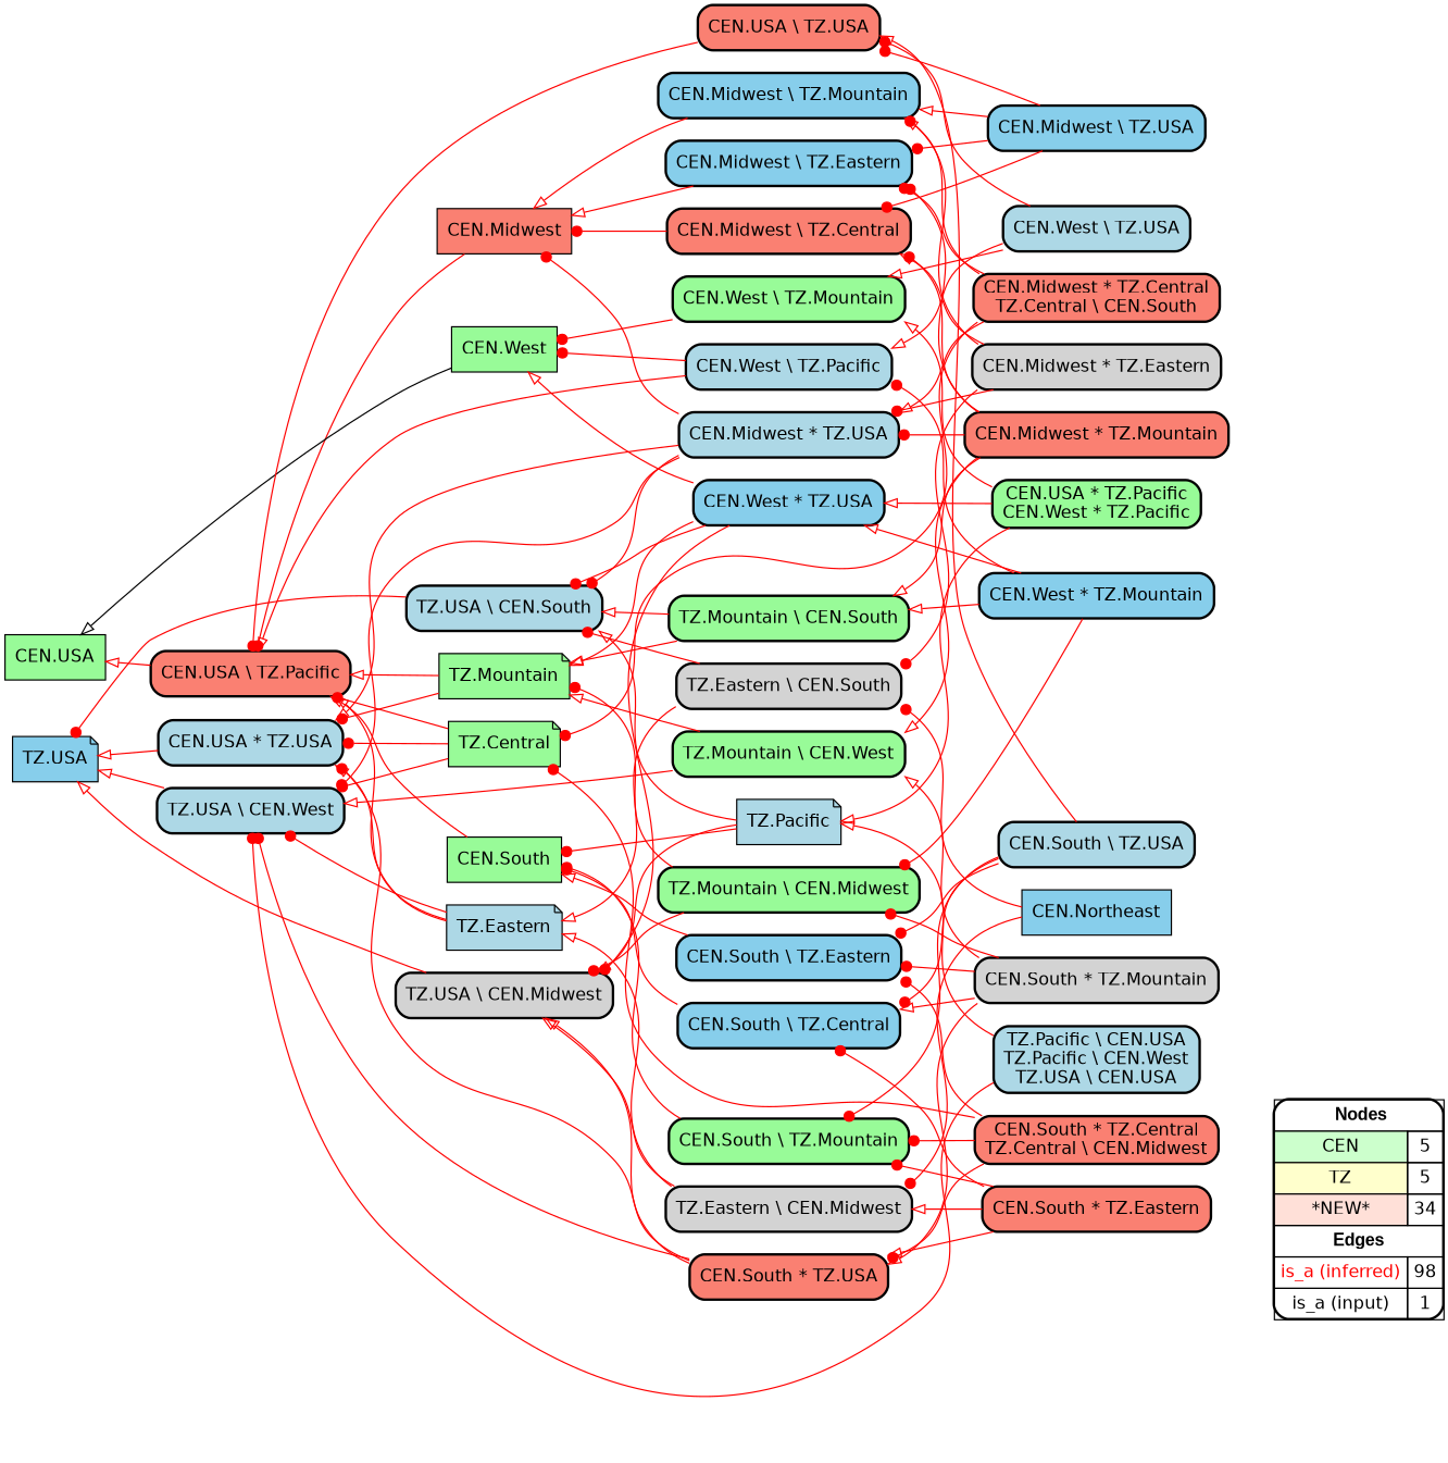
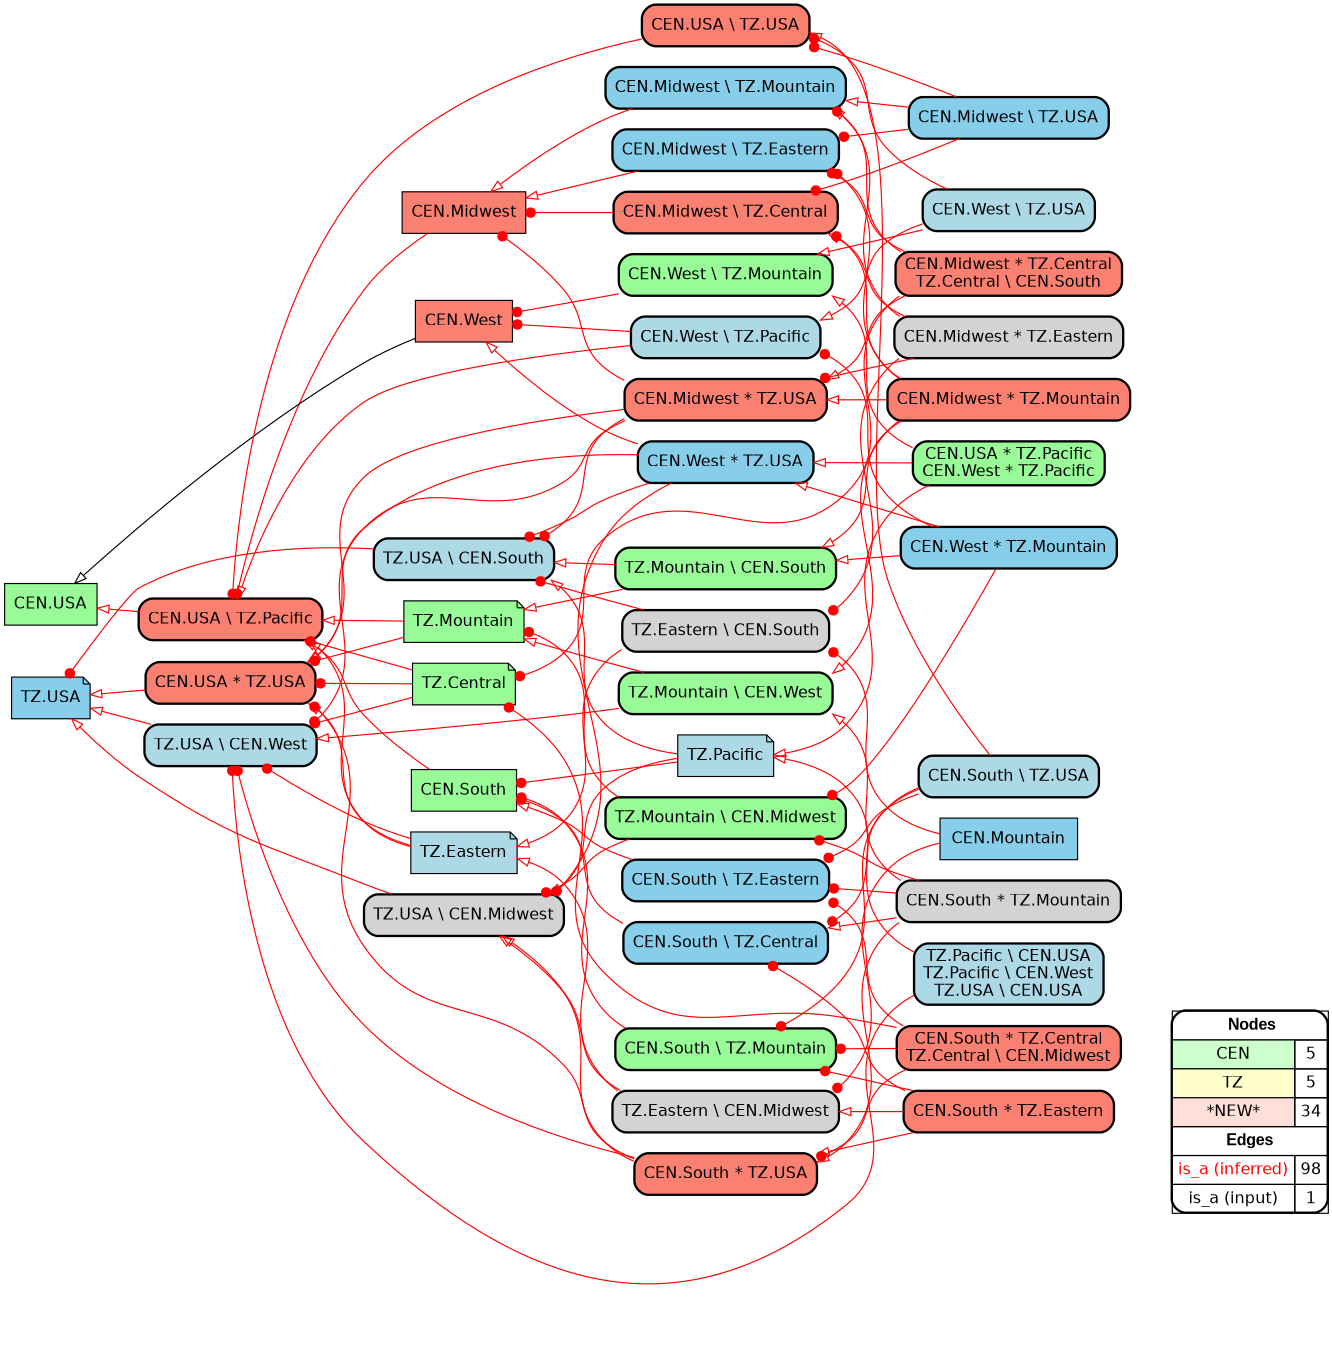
  digraph {
    rankdir=RL
    node [fillcolor=palegreen fontname=helvetica shape=box style="filled,rounded,bold"]
    edge [arrowhead=dot color="#FF0000" constraint=true penwidth=1 style=solid]
    n1 [fillcolor=white label=<   <TABLE BORDER="0" CELLBORDER="1" CELLSPACING="0" CELLPADDING="4">  <TR> <TD COLSPAN="2"><font face="Arial Black"> Nodes</font></TD> </TR>  <TR>   <TD bgcolor="#CCFFCC" fontname="helvetica">CEN</TD>   <TD>5</TD>   </TR>  <TR>   <TD bgcolor="#FFFFCC" fontname="helvetica">TZ</TD>   <TD>5</TD>   </TR>  <TR>   <TD bgcolor="#FFE0D8" fontname="helvetica">*NEW*</TD>   <TD>34</TD>   </TR>  <TR> <TD COLSPAN="2"><font face = "Arial Black"> Edges </font></TD> </TR>  <TR>   <TD><font color ="#FF0000">is_a (inferred)</font></TD><TD>98</TD> </TR> <TR>   <TD><font color ="#000000">is_a (input)</font></TD><TD>1</TD> </TR> </TABLE>   > margin=0]
-   "CEN.Northeast" [fillcolor=skyblue style=filled]
+   "CEN.Northeast" [fillcolor=skyblue style=filled label="CEN.Mountain"]
    "TZ.Eastern \\ CEN.South" [fillcolor=lightgrey]
    "TZ.Eastern \\ CEN.Midwest" [fillcolor=lightgrey]
    "TZ.Eastern" [fillcolor=lightblue shape=note style=filled]
    "TZ.USA \\ CEN.South" [fillcolor=lightblue]
    "TZ.USA \\ CEN.Midwest" [fillcolor=lightgrey]
    "CEN.South" [style=filled]
    "CEN.USA \\ TZ.Pacific" [fillcolor=salmon]
    "CEN.USA" [style=filled]
    "CEN.Midwest" [fillcolor=salmon style=filled]
-   "CEN.West" [style=filled]
+   "CEN.West" [fillcolor=salmon style=filled]
    "TZ.USA" [fillcolor=skyblue shape=note style=filled]
    "TZ.Mountain" [shape=note style=filled]
-   "CEN.USA * TZ.USA" [fillcolor=lightblue]
+   "CEN.USA * TZ.USA" [fillcolor=salmon]
    "TZ.Central" [shape=note style=filled]
    "TZ.USA \\ CEN.West" [fillcolor=lightblue]
    "TZ.Pacific" [fillcolor=lightblue shape=note style=filled]
    "CEN.West \\ TZ.Pacific" [fillcolor=lightblue]
    "CEN.Midwest * TZ.Central\nTZ.Central \\ CEN.South" [fillcolor=salmon]
    "CEN.Midwest \\ TZ.Mountain" [fillcolor=skyblue]
-   "CEN.Midwest * TZ.USA" [fillcolor=lightblue]
+   "CEN.Midwest * TZ.USA" [fillcolor=salmon]
    "CEN.Midwest \\ TZ.Eastern" [fillcolor=skyblue]
    "CEN.South * TZ.Eastern" [fillcolor=salmon]
    "CEN.South \\ TZ.Mountain"
    "CEN.South \\ TZ.Central" [fillcolor=skyblue]
    "CEN.South * TZ.USA" [fillcolor=salmon]
    "CEN.South \\ TZ.Eastern" [fillcolor=skyblue]
    "CEN.South * TZ.Mountain" [fillcolor=lightgrey]
    "TZ.Mountain \\ CEN.West"
    "TZ.Mountain \\ CEN.Midwest"
    "CEN.Midwest * TZ.Eastern" [fillcolor=lightgrey]
    "CEN.Midwest \\ TZ.Central" [fillcolor=salmon]
    "CEN.Midwest * TZ.Mountain" [fillcolor=salmon]
    "TZ.Mountain \\ CEN.South"
    "CEN.USA \\ TZ.USA" [fillcolor=salmon]
    "CEN.West \\ TZ.USA" [fillcolor=lightblue]
    "CEN.West \\ TZ.Mountain"
    "CEN.USA * TZ.Pacific\nCEN.West * TZ.Pacific"
    "CEN.West * TZ.USA" [fillcolor=skyblue]
    "TZ.Pacific \\ CEN.USA\nTZ.Pacific \\ CEN.West\nTZ.USA \\ CEN.USA" [fillcolor=lightblue]
    "CEN.South \\ TZ.USA" [fillcolor=lightblue]
    "CEN.West * TZ.Mountain" [fillcolor=skyblue]
    "CEN.South * TZ.Central\nTZ.Central \\ CEN.Midwest" [fillcolor=salmon]
    "CEN.Midwest \\ TZ.USA" [fillcolor=skyblue]
    subgraph sub_1 {
      rank=source
      n1
    }
    "CEN.Northeast" -> "TZ.Eastern \\ CEN.South"
    "CEN.Northeast" -> "TZ.Eastern \\ CEN.Midwest"
    "TZ.Eastern \\ CEN.South" -> "TZ.Eastern" [arrowhead=onormal]
    "TZ.Eastern \\ CEN.South" -> "TZ.USA \\ CEN.South"
    "TZ.Eastern \\ CEN.Midwest" -> "TZ.Eastern" [arrowhead=onormal]
    "TZ.Eastern \\ CEN.Midwest" -> "TZ.USA \\ CEN.Midwest" [arrowhead=onormal]
    "TZ.Eastern" -> "CEN.USA \\ TZ.Pacific" [arrowhead=onormal]
    "TZ.Eastern" -> "CEN.USA * TZ.USA" [arrowhead=onormal]
    "TZ.Eastern" -> "TZ.USA \\ CEN.West"
    "TZ.USA \\ CEN.South" -> "TZ.USA"
    "TZ.USA \\ CEN.Midwest" -> "TZ.USA" [arrowhead=onormal]
    "CEN.South" -> "CEN.USA \\ TZ.Pacific" [arrowhead=onormal]
    "CEN.USA \\ TZ.Pacific" -> "CEN.USA" [arrowhead=onormal]
    "CEN.Midwest" -> "CEN.USA \\ TZ.Pacific"
    "CEN.West" -> "CEN.USA" [arrowhead=onormal color="#000000"]
    "TZ.Mountain" -> "CEN.USA \\ TZ.Pacific" [arrowhead=onormal]
    "TZ.Mountain" -> "CEN.USA * TZ.USA"
    "CEN.USA * TZ.USA" -> "TZ.USA" [arrowhead=onormal]
    "TZ.Central" -> "CEN.USA \\ TZ.Pacific"
    "TZ.Central" -> "CEN.USA * TZ.USA"
    "TZ.Central" -> "TZ.USA \\ CEN.West"
    "TZ.USA \\ CEN.West" -> "TZ.USA" [arrowhead=onormal]
    "TZ.Pacific" -> "TZ.USA \\ CEN.South" [arrowhead=onormal]
    "TZ.Pacific" -> "TZ.USA \\ CEN.Midwest" [arrowhead=onormal]
    "TZ.Pacific" -> "CEN.South"
    "CEN.West \\ TZ.Pacific" -> "CEN.USA \\ TZ.Pacific" [arrowhead=onormal]
    "CEN.West \\ TZ.Pacific" -> "CEN.West"
    "CEN.Midwest * TZ.Central\nTZ.Central \\ CEN.South" -> "TZ.Central"
    "CEN.Midwest * TZ.Central\nTZ.Central \\ CEN.South" -> "CEN.Midwest \\ TZ.Mountain" [arrowhead=onormal]
    "CEN.Midwest * TZ.Central\nTZ.Central \\ CEN.South" -> "CEN.Midwest * TZ.USA" [arrowhead=onormal]
    "CEN.Midwest * TZ.Central\nTZ.Central \\ CEN.South" -> "CEN.Midwest \\ TZ.Eastern"
    "CEN.Midwest \\ TZ.Mountain" -> "CEN.Midwest" [arrowhead=onormal]
    "CEN.Midwest * TZ.USA" -> "TZ.USA \\ CEN.South"
    "CEN.Midwest * TZ.USA" -> "CEN.Midwest"
    "CEN.Midwest * TZ.USA" -> "CEN.USA * TZ.USA" [arrowhead=onormal]
    "CEN.Midwest * TZ.USA" -> "TZ.USA \\ CEN.West"
    "CEN.Midwest \\ TZ.Eastern" -> "CEN.Midwest" [arrowhead=onormal]
    "CEN.South * TZ.Eastern" -> "TZ.Eastern \\ CEN.Midwest" [arrowhead=onormal]
    "CEN.South * TZ.Eastern" -> "CEN.South \\ TZ.Mountain"
    "CEN.South * TZ.Eastern" -> "CEN.South \\ TZ.Central"
    "CEN.South * TZ.Eastern" -> "CEN.South * TZ.USA" [arrowhead=onormal]
    "CEN.South \\ TZ.Mountain" -> "CEN.South"
    "CEN.South \\ TZ.Central" -> "CEN.South"
    "CEN.South * TZ.USA" -> "TZ.USA \\ CEN.Midwest" [arrowhead=onormal]
    "CEN.South * TZ.USA" -> "CEN.USA * TZ.USA"
    "CEN.South * TZ.USA" -> "TZ.USA \\ CEN.West"
    "CEN.South \\ TZ.Eastern" -> "CEN.South" [arrowhead=onormal]
    "CEN.South * TZ.Mountain" -> "CEN.South \\ TZ.Central" [arrowhead=onormal]
    "CEN.South * TZ.Mountain" -> "CEN.South * TZ.USA" [arrowhead=onormal]
    "CEN.South * TZ.Mountain" -> "CEN.South \\ TZ.Eastern"
    "CEN.South * TZ.Mountain" -> "TZ.Mountain \\ CEN.West" [arrowhead=onormal]
    "CEN.South * TZ.Mountain" -> "TZ.Mountain \\ CEN.Midwest"
    "TZ.Mountain \\ CEN.West" -> "TZ.Mountain" [arrowhead=onormal]
    "TZ.Mountain \\ CEN.West" -> "TZ.USA \\ CEN.West" [arrowhead=onormal]
    "TZ.Mountain \\ CEN.Midwest" -> "TZ.USA \\ CEN.Midwest"
    "TZ.Mountain \\ CEN.Midwest" -> "TZ.Mountain"
    "CEN.Midwest * TZ.Eastern" -> "TZ.Eastern \\ CEN.South"
    "CEN.Midwest * TZ.Eastern" -> "CEN.Midwest \\ TZ.Mountain"
    "CEN.Midwest * TZ.Eastern" -> "CEN.Midwest * TZ.USA"
    "CEN.Midwest * TZ.Eastern" -> "CEN.Midwest \\ TZ.Central" [arrowhead=onormal]
    "CEN.Midwest \\ TZ.Central" -> "CEN.Midwest"
-   "CEN.Midwest * TZ.Mountain" -> "CEN.Midwest * TZ.USA"
+   "CEN.Midwest * TZ.Mountain" -> "CEN.Midwest * TZ.USA" [arrowhead=onormal]
    "CEN.Midwest * TZ.Mountain" -> "CEN.Midwest \\ TZ.Eastern"
    "CEN.Midwest * TZ.Mountain" -> "TZ.Mountain \\ CEN.West" [arrowhead=onormal]
    "CEN.Midwest * TZ.Mountain" -> "CEN.Midwest \\ TZ.Central"
    "CEN.Midwest * TZ.Mountain" -> "TZ.Mountain \\ CEN.South" [arrowhead=onormal]
    "TZ.Mountain \\ CEN.South" -> "TZ.USA \\ CEN.South" [arrowhead=onormal]
    "TZ.Mountain \\ CEN.South" -> "TZ.Mountain" [arrowhead=onormal]
    "CEN.USA \\ TZ.USA" -> "CEN.USA \\ TZ.Pacific"
    "CEN.West \\ TZ.USA" -> "CEN.West \\ TZ.Pacific" [arrowhead=onormal]
    "CEN.West \\ TZ.USA" -> "CEN.USA \\ TZ.USA"
    "CEN.West \\ TZ.USA" -> "CEN.West \\ TZ.Mountain" [arrowhead=onormal]
    "CEN.West \\ TZ.Mountain" -> "CEN.West"
    "CEN.USA * TZ.Pacific\nCEN.West * TZ.Pacific" -> "TZ.Pacific" [arrowhead=onormal]
    "CEN.USA * TZ.Pacific\nCEN.West * TZ.Pacific" -> "CEN.West \\ TZ.Mountain" [arrowhead=onormal]
    "CEN.USA * TZ.Pacific\nCEN.West * TZ.Pacific" -> "CEN.West * TZ.USA" [arrowhead=onormal]
    "CEN.West * TZ.USA" -> "TZ.USA \\ CEN.South"
    "CEN.West * TZ.USA" -> "TZ.USA \\ CEN.Midwest"
    "CEN.West * TZ.USA" -> "CEN.West" [arrowhead=onormal]
-   "CEN.West * TZ.USA" -> "TZ.Mountain" [arrowhead=onormal]
+   "CEN.West * TZ.USA" -> "CEN.USA * TZ.USA" [arrowhead=onormal]
    "TZ.Pacific \\ CEN.USA\nTZ.Pacific \\ CEN.West\nTZ.USA \\ CEN.USA" -> "TZ.USA \\ CEN.West"
    "TZ.Pacific \\ CEN.USA\nTZ.Pacific \\ CEN.West\nTZ.USA \\ CEN.USA" -> "TZ.Pacific" [arrowhead=onormal]
    "CEN.South \\ TZ.USA" -> "CEN.South \\ TZ.Mountain"
    "CEN.South \\ TZ.USA" -> "CEN.South \\ TZ.Central"
    "CEN.South \\ TZ.USA" -> "CEN.South \\ TZ.Eastern"
    "CEN.South \\ TZ.USA" -> "CEN.USA \\ TZ.USA" [arrowhead=onormal]
    "CEN.West * TZ.Mountain" -> "CEN.West \\ TZ.Pacific"
    "CEN.West * TZ.Mountain" -> "TZ.Mountain \\ CEN.Midwest"
    "CEN.West * TZ.Mountain" -> "TZ.Mountain \\ CEN.South" [arrowhead=onormal]
    "CEN.West * TZ.Mountain" -> "CEN.West * TZ.USA" [arrowhead=onormal]
    "CEN.South * TZ.Central\nTZ.Central \\ CEN.Midwest" -> "TZ.Central"
    "CEN.South * TZ.Central\nTZ.Central \\ CEN.Midwest" -> "CEN.South \\ TZ.Mountain"
    "CEN.South * TZ.Central\nTZ.Central \\ CEN.Midwest" -> "CEN.South * TZ.USA"
    "CEN.South * TZ.Central\nTZ.Central \\ CEN.Midwest" -> "CEN.South \\ TZ.Eastern"
    "CEN.Midwest \\ TZ.USA" -> "CEN.Midwest \\ TZ.Mountain" [arrowhead=onormal]
    "CEN.Midwest \\ TZ.USA" -> "CEN.Midwest \\ TZ.Eastern"
    "CEN.Midwest \\ TZ.USA" -> "CEN.Midwest \\ TZ.Central"
    "CEN.Midwest \\ TZ.USA" -> "CEN.USA \\ TZ.USA"
  }
